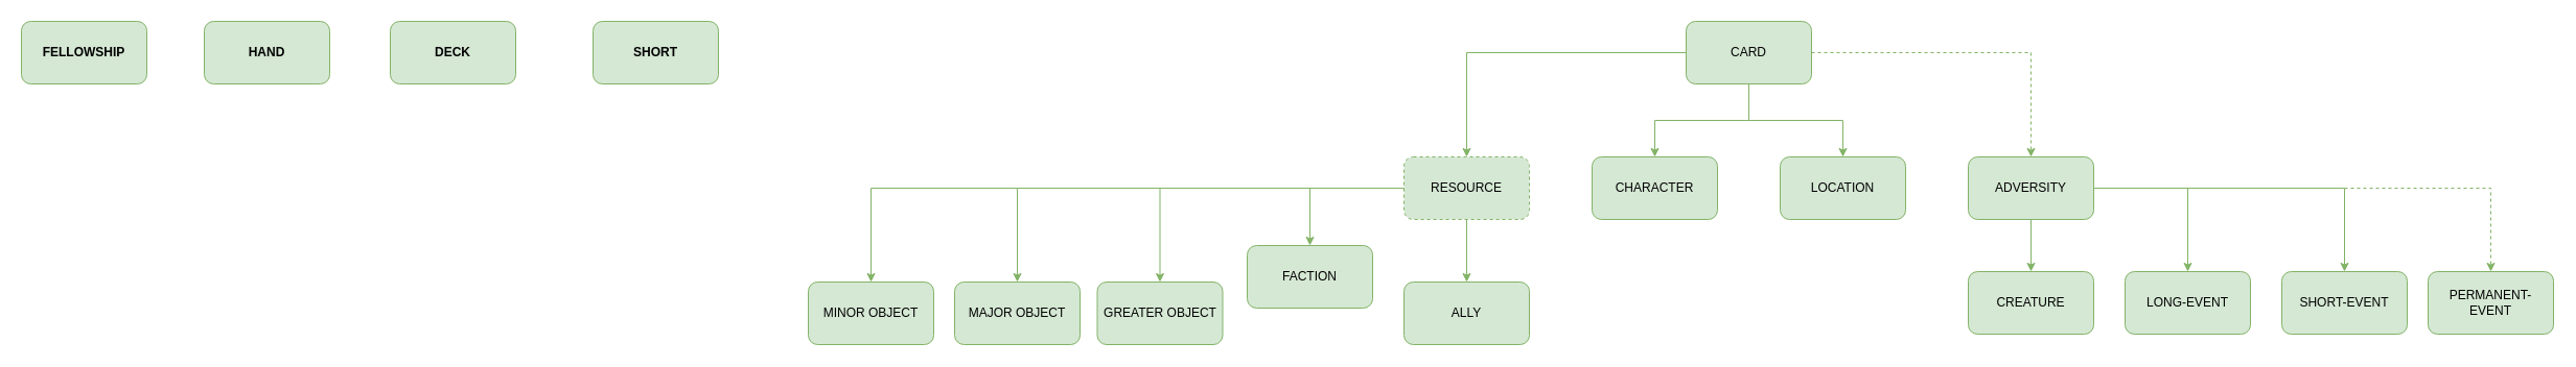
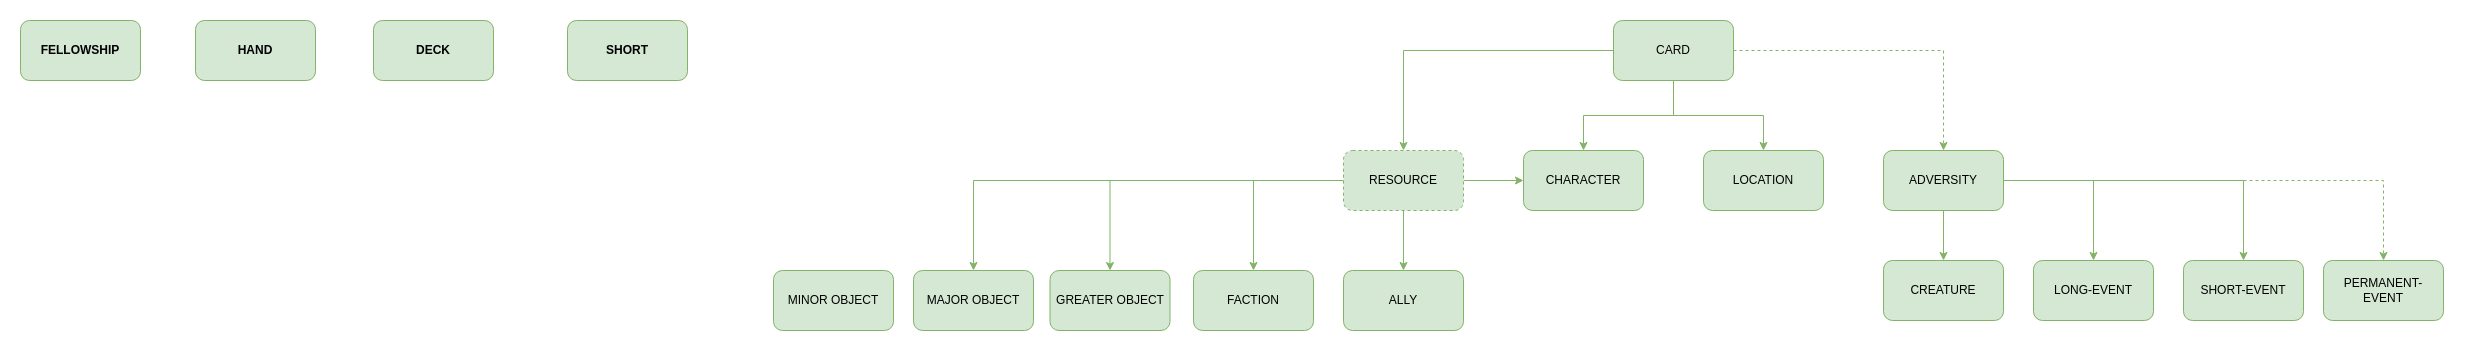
  <mxCell id="0" />
  <mxCell id="1" parent="0" />
  <mxCell id="2" value="&lt;div&gt;ALLY&lt;/div&gt;" style="rounded=1;whiteSpace=wrap;html=1;fillColor=#d5e8d4;strokeColor=#82b366;" vertex="1" parent="1"><mxGeometry x="1343" y="270" width="120" height="60" as="geometry" /></mxCell>
- <mxCell id="3" value="FACTION" style="rounded=1;whiteSpace=wrap;html=1;fillColor=#d5e8d4;strokeColor=#82b366;" vertex="1" parent="1"><mxGeometry x="1193" y="235" width="120" height="60" as="geometry" /></mxCell>
+ <mxCell id="3" value="FACTION" style="rounded=1;whiteSpace=wrap;html=1;fillColor=#d5e8d4;strokeColor=#82b366;" vertex="1" parent="1"><mxGeometry x="1193" y="270" width="120" height="60" as="geometry" /></mxCell>
  <mxCell id="4" value="MAJOR OBJECT" style="rounded=1;whiteSpace=wrap;html=1;fillColor=#d5e8d4;strokeColor=#82b366;" vertex="1" parent="1"><mxGeometry x="913" y="270" width="120" height="60" as="geometry" /></mxCell>
  <mxCell id="5" value="CHARACTER" style="rounded=1;whiteSpace=wrap;html=1;fillColor=#d5e8d4;strokeColor=#82b366;" vertex="1" parent="1"><mxGeometry x="1523" y="150" width="120" height="60" as="geometry" /></mxCell>
  <mxCell id="6" style="edgeStyle=orthogonalEdgeStyle;rounded=0;orthogonalLoop=1;jettySize=auto;html=1;fillColor=#d5e8d4;strokeColor=#82b366;" edge="1" parent="1" source="11" target="2"><mxGeometry relative="1" as="geometry" /></mxCell>
  <mxCell id="7" style="edgeStyle=orthogonalEdgeStyle;rounded=0;orthogonalLoop=1;jettySize=auto;html=1;fillColor=#d5e8d4;strokeColor=#82b366;" edge="1" parent="1" source="11" target="3"><mxGeometry relative="1" as="geometry" /></mxCell>
  <mxCell id="8" style="edgeStyle=orthogonalEdgeStyle;rounded=0;orthogonalLoop=1;jettySize=auto;html=1;fillColor=#d5e8d4;strokeColor=#82b366;" edge="1" parent="1" source="11" target="18"><mxGeometry relative="1" as="geometry" /></mxCell>
  <mxCell id="9" style="edgeStyle=orthogonalEdgeStyle;rounded=0;orthogonalLoop=1;jettySize=auto;html=1;fillColor=#d5e8d4;strokeColor=#82b366;" edge="1" parent="1" source="11" target="4"><mxGeometry relative="1" as="geometry" /></mxCell>
- <mxCell id="10" style="edgeStyle=orthogonalEdgeStyle;rounded=0;orthogonalLoop=1;jettySize=auto;html=1;fillColor=#d5e8d4;strokeColor=#82b366;" edge="1" parent="1" source="11" target="19"><mxGeometry relative="1" as="geometry" /></mxCell>
+ <mxCell id="10" style="edgeStyle=orthogonalEdgeStyle;rounded=0;orthogonalLoop=1;jettySize=auto;html=1;fillColor=#d5e8d4;strokeColor=#82b366;" edge="1" parent="1" source="11" target="5"><mxGeometry relative="1" as="geometry" /></mxCell>
  <mxCell id="11" value="RESOURCE" style="rounded=1;whiteSpace=wrap;html=1;fillColor=#d5e8d4;strokeColor=#82b366;dashed=1;" vertex="1" parent="1"><mxGeometry x="1343" y="150" width="120" height="60" as="geometry" /></mxCell>
  <mxCell id="12" style="edgeStyle=orthogonalEdgeStyle;rounded=0;orthogonalLoop=1;jettySize=auto;html=1;fillColor=#d5e8d4;strokeColor=#82b366;" edge="1" parent="1" source="16" target="20"><mxGeometry relative="1" as="geometry" /></mxCell>
  <mxCell id="13" style="edgeStyle=orthogonalEdgeStyle;rounded=0;orthogonalLoop=1;jettySize=auto;html=1;fillColor=#d5e8d4;strokeColor=#82b366;" edge="1" parent="1" source="16" target="21"><mxGeometry relative="1" as="geometry" /></mxCell>
  <mxCell id="14" style="edgeStyle=orthogonalEdgeStyle;rounded=0;orthogonalLoop=1;jettySize=auto;html=1;fillColor=#d5e8d4;strokeColor=#82b366;" edge="1" parent="1" source="16" target="22"><mxGeometry relative="1" as="geometry" /></mxCell>
  <mxCell id="15" style="edgeStyle=orthogonalEdgeStyle;rounded=0;orthogonalLoop=1;jettySize=auto;html=1;fillColor=#d5e8d4;strokeColor=#82b366;dashed=1;" edge="1" parent="1" source="16" target="23"><mxGeometry relative="1" as="geometry" /></mxCell>
  <mxCell id="16" value="ADVERSITY" style="rounded=1;whiteSpace=wrap;html=1;fillColor=#d5e8d4;strokeColor=#82b366;" vertex="1" parent="1"><mxGeometry x="1883" y="150" width="120" height="60" as="geometry" /></mxCell>
  <mxCell id="17" value="LOCATION" style="rounded=1;whiteSpace=wrap;html=1;fillColor=#d5e8d4;strokeColor=#82b366;" vertex="1" parent="1"><mxGeometry x="1703" y="150" width="120" height="60" as="geometry" /></mxCell>
  <mxCell id="18" value="GREATER OBJECT" style="rounded=1;whiteSpace=wrap;html=1;fillColor=#d5e8d4;strokeColor=#82b366;" vertex="1" parent="1"><mxGeometry x="1049.5" y="270" width="120" height="60" as="geometry" /></mxCell>
  <mxCell id="19" value="&lt;div&gt;MINOR OBJECT&lt;/div&gt;" style="rounded=1;whiteSpace=wrap;html=1;fillColor=#d5e8d4;strokeColor=#82b366;" vertex="1" parent="1"><mxGeometry x="773" y="270" width="120" height="60" as="geometry" /></mxCell>
  <mxCell id="20" value="CREATURE" style="rounded=1;whiteSpace=wrap;html=1;fillColor=#d5e8d4;strokeColor=#82b366;" vertex="1" parent="1"><mxGeometry x="1883" y="260" width="120" height="60" as="geometry" /></mxCell>
  <mxCell id="21" value="LONG-EVENT" style="rounded=1;whiteSpace=wrap;html=1;fillColor=#d5e8d4;strokeColor=#82b366;" vertex="1" parent="1"><mxGeometry x="2033" y="260" width="120" height="60" as="geometry" /></mxCell>
  <mxCell id="22" value="SHORT-EVENT" style="rounded=1;whiteSpace=wrap;html=1;fillColor=#d5e8d4;strokeColor=#82b366;" vertex="1" parent="1"><mxGeometry x="2183" y="260" width="120" height="60" as="geometry" /></mxCell>
  <mxCell id="23" value="PERMANENT-EVENT" style="rounded=1;whiteSpace=wrap;html=1;fillColor=#d5e8d4;strokeColor=#82b366;" vertex="1" parent="1"><mxGeometry x="2323" y="260" width="120" height="60" as="geometry" /></mxCell>
  <mxCell id="24" style="edgeStyle=orthogonalEdgeStyle;rounded=0;orthogonalLoop=1;jettySize=auto;html=1;fillColor=#d5e8d4;strokeColor=#82b366;" edge="1" parent="1" source="28" target="11"><mxGeometry relative="1" as="geometry" /></mxCell>
  <mxCell id="25" style="edgeStyle=orthogonalEdgeStyle;rounded=0;orthogonalLoop=1;jettySize=auto;html=1;fillColor=#d5e8d4;strokeColor=#82b366;" edge="1" parent="1" source="28" target="5"><mxGeometry relative="1" as="geometry" /></mxCell>
  <mxCell id="26" style="edgeStyle=orthogonalEdgeStyle;rounded=0;orthogonalLoop=1;jettySize=auto;html=1;fillColor=#d5e8d4;strokeColor=#82b366;" edge="1" parent="1" source="28" target="17"><mxGeometry relative="1" as="geometry" /></mxCell>
  <mxCell id="27" style="edgeStyle=orthogonalEdgeStyle;rounded=0;orthogonalLoop=1;jettySize=auto;html=1;fillColor=#d5e8d4;strokeColor=#82b366;dashed=1;" edge="1" parent="1" source="28" target="16"><mxGeometry relative="1" as="geometry" /></mxCell>
  <mxCell id="28" value="&lt;div&gt;CARD&lt;/div&gt;" style="rounded=1;whiteSpace=wrap;html=1;fillColor=#d5e8d4;strokeColor=#82b366;" vertex="1" parent="1"><mxGeometry x="1613" y="20" width="120" height="60" as="geometry" /></mxCell>
  <mxCell id="29" value="&lt;div&gt;SHORT&lt;/div&gt;" style="rounded=1;whiteSpace=wrap;html=1;fillColor=#d5e8d4;strokeColor=#82b366;fontStyle=1" vertex="1" parent="1"><mxGeometry x="567" y="20" width="120" height="60" as="geometry" /></mxCell>
  <mxCell id="30" value="DECK" style="rounded=1;whiteSpace=wrap;html=1;fillColor=#d5e8d4;strokeColor=#82b366;fontStyle=1" vertex="1" parent="1"><mxGeometry x="373" y="20" width="120" height="60" as="geometry" /></mxCell>
  <mxCell id="31" value="HAND" style="rounded=1;whiteSpace=wrap;html=1;strokeColor=#82b366;fontFamily=Helvetica;fontSize=12;fontColor=default;fillColor=#d5e8d4;fontStyle=1" vertex="1" parent="1"><mxGeometry x="195" y="20" width="120" height="60" as="geometry" /></mxCell>
  <mxCell id="32" value="FELLOWSHIP" style="rounded=1;whiteSpace=wrap;html=1;strokeColor=#82b366;fontFamily=Helvetica;fontSize=12;fontColor=default;fillColor=#d5e8d4;fontStyle=1" vertex="1" parent="1"><mxGeometry x="20" y="20" width="120" height="60" as="geometry" /></mxCell>
